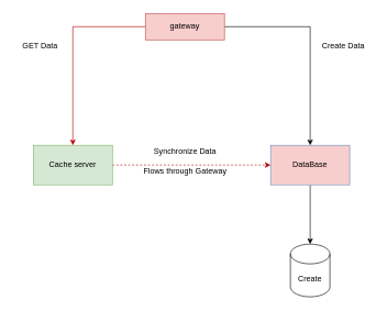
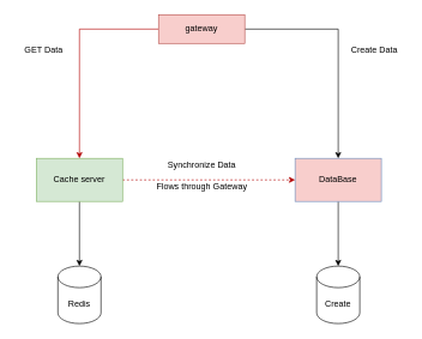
  <mxCell id="0" />
  <mxCell id="1" parent="0" />
  <mxCell id="2" style="edgeStyle=orthogonalEdgeStyle;rounded=0;orthogonalLoop=1;jettySize=auto;html=1;exitX=0;exitY=0.5;exitDx=0;exitDy=0;entryX=0.5;entryY=0;entryDx=0;entryDy=0;fillColor=#e51400;strokeColor=#B20000;" edge="1" parent="1" source="4" target="9"><mxGeometry relative="1" as="geometry" /></mxCell>
  <mxCell id="3" style="edgeStyle=orthogonalEdgeStyle;rounded=0;orthogonalLoop=1;jettySize=auto;html=1;exitX=1;exitY=0.5;exitDx=0;exitDy=0;entryX=0.5;entryY=0;entryDx=0;entryDy=0;" edge="1" parent="1" source="4" target="6"><mxGeometry relative="1" as="geometry" /></mxCell>
  <mxCell id="4" value="gateway" style="rounded=0;whiteSpace=wrap;html=1;fillColor=#f8cecc;strokeColor=#b85450;" vertex="1" parent="1"><mxGeometry x="220" y="20" width="120" height="40" as="geometry" /></mxCell>
  <mxCell id="5" style="edgeStyle=orthogonalEdgeStyle;rounded=0;orthogonalLoop=1;jettySize=auto;html=1;exitX=0.5;exitY=1;exitDx=0;exitDy=0;entryX=0.5;entryY=0;entryDx=0;entryDy=0;entryPerimeter=0;" edge="1" parent="1" source="6" target="11"><mxGeometry relative="1" as="geometry" /></mxCell>
  <mxCell id="6" value="DataBase" style="rounded=0;whiteSpace=wrap;html=1;fillColor=#f8cecc;strokeColor=#6c8ebf;" vertex="1" parent="1"><mxGeometry x="410" y="220" width="120" height="60" as="geometry" /></mxCell>
+ <mxCell id="7" style="edgeStyle=orthogonalEdgeStyle;rounded=0;orthogonalLoop=1;jettySize=auto;html=1;exitX=0.5;exitY=1;exitDx=0;exitDy=0;entryX=0.5;entryY=0;entryDx=0;entryDy=0;entryPerimeter=0;" edge="1" parent="1" source="9" target="10"><mxGeometry relative="1" as="geometry" /></mxCell>
  <mxCell id="8" style="edgeStyle=orthogonalEdgeStyle;rounded=0;orthogonalLoop=1;jettySize=auto;html=1;exitX=1;exitY=0.5;exitDx=0;exitDy=0;entryX=0;entryY=0.5;entryDx=0;entryDy=0;dashed=1;fillColor=#e51400;strokeColor=#B20000;" edge="1" parent="1" source="9" target="6"><mxGeometry relative="1" as="geometry" /></mxCell>
  <mxCell id="9" value="Cache server" style="rounded=0;whiteSpace=wrap;html=1;fillColor=#d5e8d4;strokeColor=#82b366;" vertex="1" parent="1"><mxGeometry x="50" y="220" width="120" height="60" as="geometry" /></mxCell>
+ <mxCell id="10" value="Redis" style="shape=cylinder3;whiteSpace=wrap;html=1;boundedLbl=1;backgroundOutline=1;size=15;" vertex="1" parent="1"><mxGeometry x="80" y="370" width="60" height="80" as="geometry" /></mxCell>
  <mxCell id="11" value="Create" style="shape=cylinder3;whiteSpace=wrap;html=1;boundedLbl=1;backgroundOutline=1;size=15;" vertex="1" parent="1"><mxGeometry x="440" y="370" width="60" height="80" as="geometry" /></mxCell>
  <mxCell id="12" value="GET Data" style="text;html=1;align=center;verticalAlign=middle;resizable=0;points=[];autosize=1;strokeColor=none;fillColor=none;" vertex="1" parent="1"><mxGeometry x="20" y="55" width="80" height="30" as="geometry" /></mxCell>
  <mxCell id="13" value="Synchronize Data" style="text;html=1;align=center;verticalAlign=middle;resizable=0;points=[];autosize=1;strokeColor=none;fillColor=none;" vertex="1" parent="1"><mxGeometry x="220" y="215" width="120" height="30" as="geometry" /></mxCell>
  <mxCell id="14" value="Create Data&lt;br&gt;" style="text;html=1;align=center;verticalAlign=middle;resizable=0;points=[];autosize=1;strokeColor=none;fillColor=none;" vertex="1" parent="1"><mxGeometry x="475" y="55" width="90" height="30" as="geometry" /></mxCell>
  <mxCell id="15" value="Flows through Gateway" style="text;html=1;align=center;verticalAlign=middle;resizable=0;points=[];autosize=1;strokeColor=none;fillColor=none;" vertex="1" parent="1"><mxGeometry x="205" y="245" width="150" height="30" as="geometry" /></mxCell>
